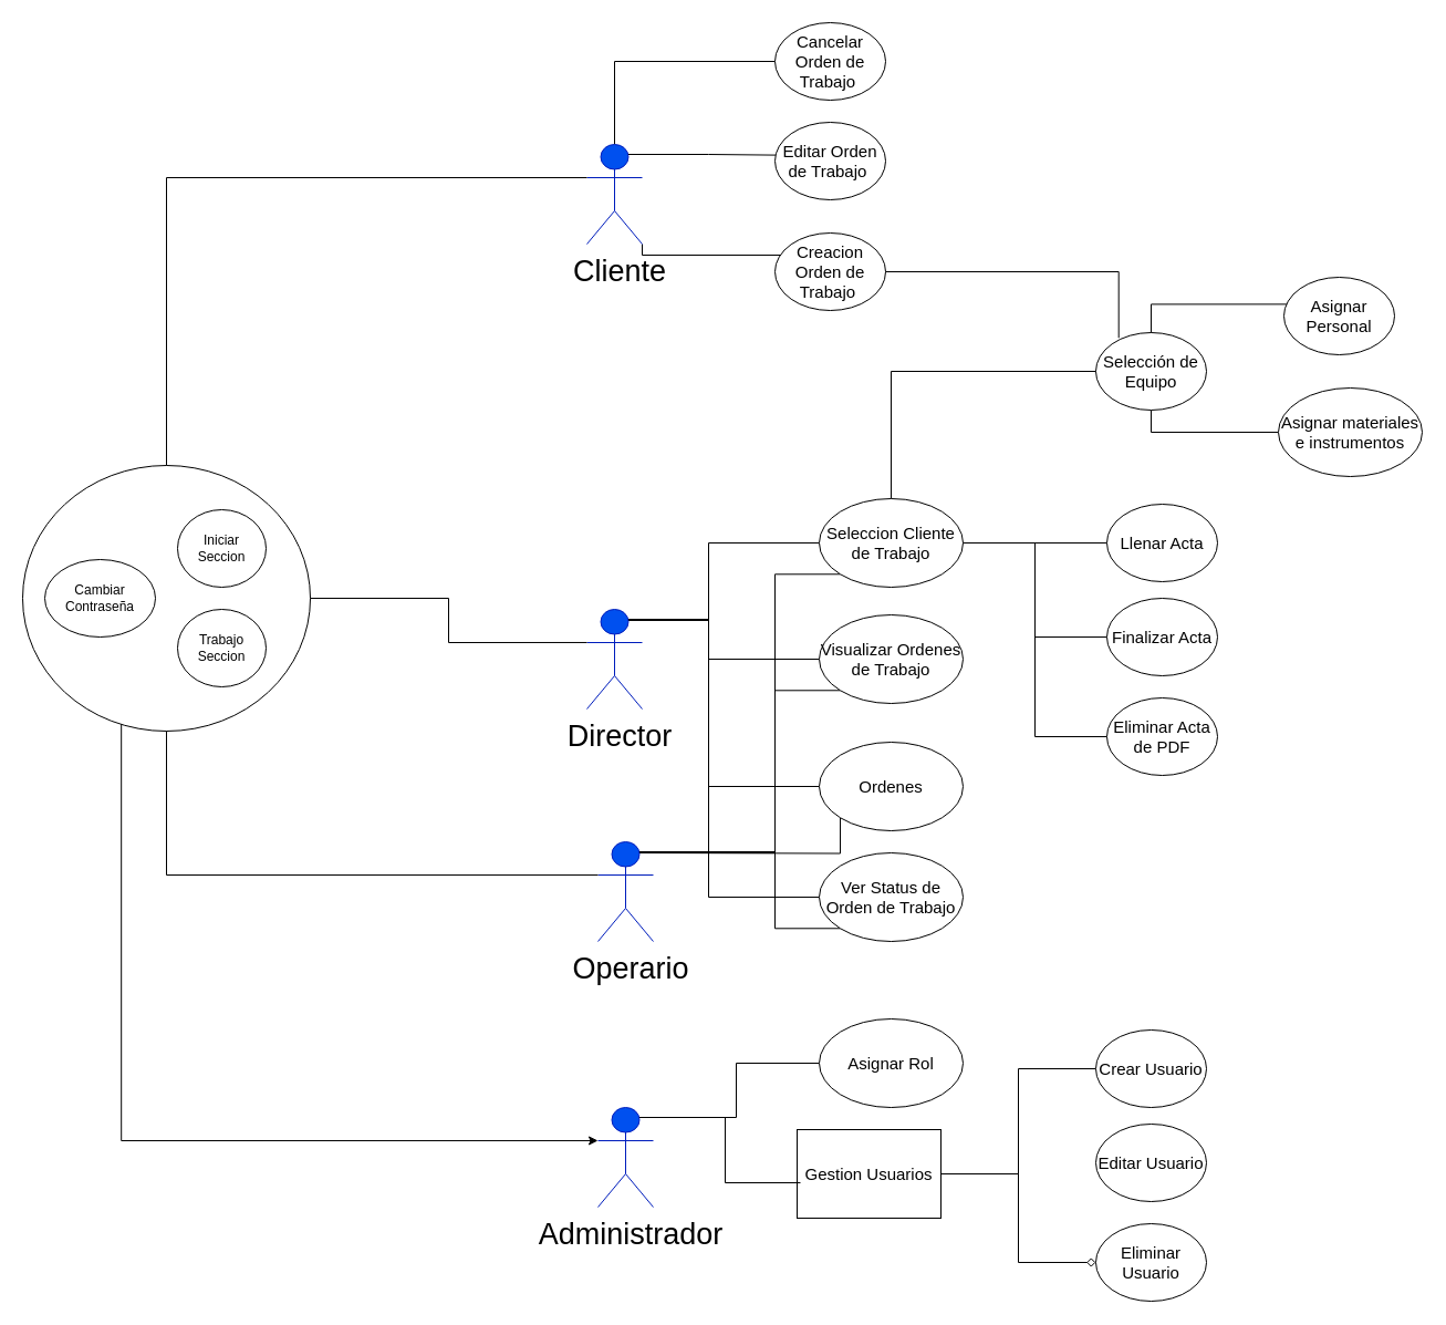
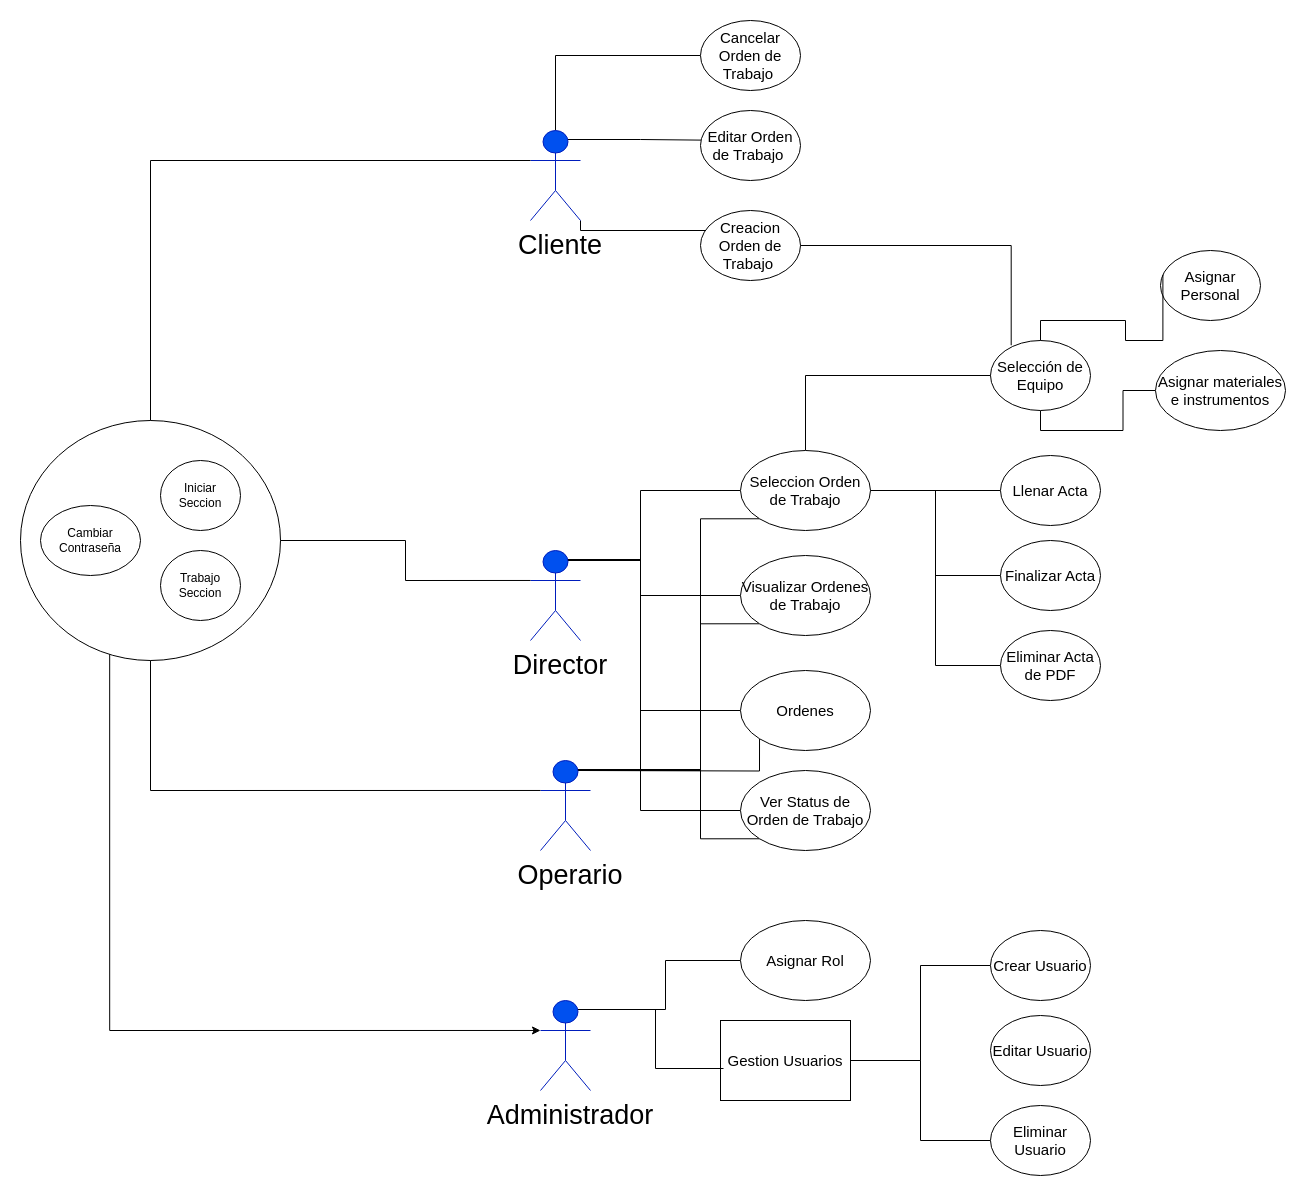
  <mxCell id="0" />
  <mxCell id="1" parent="0" />
  <mxCell id="2" value="" style="ellipse;whiteSpace=wrap;html=1;fillColor=none;" vertex="1" parent="1"><mxGeometry x="20" y="420" width="260" height="240" as="geometry" /></mxCell>
  <mxCell id="3" style="edgeStyle=orthogonalEdgeStyle;rounded=0;orthogonalLoop=1;jettySize=auto;html=1;entryX=0;entryY=0.5;entryDx=0;entryDy=0;exitX=0.5;exitY=0;exitDx=0;exitDy=0;exitPerimeter=0;endArrow=none;endFill=0;" edge="1" parent="1" source="6" target="30"><mxGeometry relative="1" as="geometry" /></mxCell>
  <mxCell id="4" style="edgeStyle=orthogonalEdgeStyle;rounded=0;orthogonalLoop=1;jettySize=auto;html=1;entryX=0.006;entryY=0.423;entryDx=0;entryDy=0;exitX=0.75;exitY=0.1;exitDx=0;exitDy=0;exitPerimeter=0;endArrow=none;endFill=0;entryPerimeter=0;" edge="1" parent="1" source="6" target="31"><mxGeometry relative="1" as="geometry" /></mxCell>
  <mxCell id="5" style="edgeStyle=orthogonalEdgeStyle;rounded=0;orthogonalLoop=1;jettySize=auto;html=1;entryX=0.054;entryY=0.329;entryDx=0;entryDy=0;exitX=1;exitY=1;exitDx=0;exitDy=0;exitPerimeter=0;entryPerimeter=0;endArrow=none;endFill=0;" edge="1" parent="1" source="6" target="32"><mxGeometry relative="1" as="geometry"><Array as="points"><mxPoint x="580" y="230" /><mxPoint x="705" y="230" /></Array></mxGeometry></mxCell>
  <mxCell id="6" value="Actor" style="shape=umlActor;verticalLabelPosition=bottom;verticalAlign=top;html=1;fillColor=#0050ef;fontColor=#ffffff;strokeColor=#001DBC;" parent="1" vertex="1"><mxGeometry x="530" y="130" width="50" height="90" as="geometry" /></mxCell>
  <mxCell id="7" style="edgeStyle=orthogonalEdgeStyle;rounded=0;orthogonalLoop=1;jettySize=auto;html=1;entryX=0;entryY=0.5;entryDx=0;entryDy=0;exitX=0.75;exitY=0.1;exitDx=0;exitDy=0;exitPerimeter=0;endArrow=none;endFill=0;strokeColor=light-dark(#000000,#F19C99);" edge="1" parent="1" source="11" target="43"><mxGeometry relative="1" as="geometry"><Array as="points"><mxPoint x="567" y="560" /><mxPoint x="640" y="560" /><mxPoint x="640" y="490" /></Array></mxGeometry></mxCell>
  <mxCell id="8" style="edgeStyle=orthogonalEdgeStyle;rounded=0;orthogonalLoop=1;jettySize=auto;html=1;exitX=0.75;exitY=0.1;exitDx=0;exitDy=0;exitPerimeter=0;entryX=0;entryY=0.5;entryDx=0;entryDy=0;endArrow=none;endFill=0;strokeColor=light-dark(#000000,#F19C99);" edge="1" parent="1" source="11" target="44"><mxGeometry relative="1" as="geometry"><Array as="points"><mxPoint x="640" y="560" /><mxPoint x="640" y="595" /></Array></mxGeometry></mxCell>
  <mxCell id="9" style="edgeStyle=orthogonalEdgeStyle;rounded=0;orthogonalLoop=1;jettySize=auto;html=1;exitX=0.75;exitY=0.1;exitDx=0;exitDy=0;exitPerimeter=0;entryX=0;entryY=0.5;entryDx=0;entryDy=0;endArrow=none;endFill=0;strokeColor=light-dark(#000000,#F19C99);" edge="1" parent="1" source="11" target="46"><mxGeometry relative="1" as="geometry"><Array as="points"><mxPoint x="640" y="559" /><mxPoint x="640" y="810" /></Array></mxGeometry></mxCell>
  <mxCell id="10" style="edgeStyle=orthogonalEdgeStyle;rounded=0;orthogonalLoop=1;jettySize=auto;html=1;entryX=0;entryY=0.5;entryDx=0;entryDy=0;endArrow=none;endFill=0;strokeColor=light-dark(#000000,#F19C99);" edge="1" parent="1" target="45"><mxGeometry relative="1" as="geometry"><mxPoint x="570" y="560" as="sourcePoint" /><Array as="points"><mxPoint x="640" y="560" /><mxPoint x="640" y="710" /></Array></mxGeometry></mxCell>
  <mxCell id="11" value="Actor" style="shape=umlActor;verticalLabelPosition=bottom;verticalAlign=top;html=1;fillColor=#0050ef;fontColor=#ffffff;strokeColor=#001DBC;" parent="1" vertex="1"><mxGeometry x="530" y="550" width="50" height="90" as="geometry" /></mxCell>
  <mxCell id="12" value="Cliente" style="text;html=1;align=center;verticalAlign=middle;whiteSpace=wrap;rounded=0;strokeWidth=9;fontColor=light-dark(#000000,#7BB4D9);fontSize=27;" parent="1" vertex="1"><mxGeometry x="530" y="230" width="60" height="30" as="geometry" /></mxCell>
  <mxCell id="13" value="Director" style="text;html=1;align=center;verticalAlign=middle;whiteSpace=wrap;rounded=0;strokeWidth=9;fontColor=light-dark(#000000,#7BB4D9);fontSize=27;" parent="1" vertex="1"><mxGeometry x="530" y="650" width="60" height="30" as="geometry" /></mxCell>
  <mxCell id="14" style="edgeStyle=orthogonalEdgeStyle;rounded=0;orthogonalLoop=1;jettySize=auto;html=1;entryX=0;entryY=1;entryDx=0;entryDy=0;exitX=0.75;exitY=0.1;exitDx=0;exitDy=0;exitPerimeter=0;endArrow=none;endFill=0;strokeColor=light-dark(#000000,#99CCFF);" edge="1" parent="1" source="18" target="43"><mxGeometry relative="1" as="geometry"><Array as="points"><mxPoint x="700" y="770" /><mxPoint x="700" y="518" /></Array></mxGeometry></mxCell>
  <mxCell id="15" style="edgeStyle=orthogonalEdgeStyle;rounded=0;orthogonalLoop=1;jettySize=auto;html=1;entryX=0;entryY=1;entryDx=0;entryDy=0;exitX=0.75;exitY=0.1;exitDx=0;exitDy=0;exitPerimeter=0;endArrow=none;endFill=0;strokeColor=light-dark(#000000,#99CCFF);" edge="1" parent="1" source="18" target="44"><mxGeometry relative="1" as="geometry"><Array as="points"><mxPoint x="700" y="769" /><mxPoint x="700" y="623" /></Array></mxGeometry></mxCell>
  <mxCell id="16" style="edgeStyle=orthogonalEdgeStyle;rounded=0;orthogonalLoop=1;jettySize=auto;html=1;entryX=0;entryY=1;entryDx=0;entryDy=0;endArrow=none;endFill=0;strokeColor=light-dark(#000000,#99CCFF);" edge="1" parent="1" target="45"><mxGeometry relative="1" as="geometry"><mxPoint x="580" y="770" as="sourcePoint" /></mxGeometry></mxCell>
  <mxCell id="17" style="edgeStyle=orthogonalEdgeStyle;rounded=0;orthogonalLoop=1;jettySize=auto;html=1;entryX=0;entryY=1;entryDx=0;entryDy=0;endArrow=none;endFill=0;strokeColor=light-dark(#000000,#99CCFF);" edge="1" parent="1" target="46"><mxGeometry relative="1" as="geometry"><mxPoint x="580" y="770" as="sourcePoint" /><Array as="points"><mxPoint x="700" y="770" /><mxPoint x="700" y="838" /></Array></mxGeometry></mxCell>
  <mxCell id="18" value="Actor" style="shape=umlActor;verticalLabelPosition=bottom;verticalAlign=top;html=1;fillColor=#0050ef;fontColor=#ffffff;strokeColor=#001DBC;" parent="1" vertex="1"><mxGeometry x="540" y="760" width="50" height="90" as="geometry" /></mxCell>
  <mxCell id="19" value="Operario" style="text;html=1;align=center;verticalAlign=middle;whiteSpace=wrap;rounded=0;strokeWidth=9;fontColor=light-dark(#000000,#7BB4D9);fontSize=27;" parent="1" vertex="1"><mxGeometry x="540" y="860" width="60" height="30" as="geometry" /></mxCell>
  <mxCell id="20" style="edgeStyle=orthogonalEdgeStyle;rounded=0;orthogonalLoop=1;jettySize=auto;html=1;exitX=0.75;exitY=0.1;exitDx=0;exitDy=0;exitPerimeter=0;entryX=0;entryY=0.5;entryDx=0;entryDy=0;endArrow=none;endFill=0;strokeColor=light-dark(#000000,#9AC7BF);" edge="1" parent="1" source="21" target="50"><mxGeometry relative="1" as="geometry" /></mxCell>
  <mxCell id="21" value="Actor" style="shape=umlActor;verticalLabelPosition=bottom;verticalAlign=top;html=1;fillColor=#0050ef;fontColor=#ffffff;strokeColor=#001DBC;" parent="1" vertex="1"><mxGeometry x="540" y="1000" width="50" height="90" as="geometry" /></mxCell>
  <mxCell id="22" value="Administrador" style="text;html=1;align=center;verticalAlign=middle;whiteSpace=wrap;rounded=0;strokeWidth=9;fontColor=light-dark(#000000,#7BB4D9);fontSize=27;" parent="1" vertex="1"><mxGeometry x="540" y="1100" width="60" height="30" as="geometry" /></mxCell>
  <mxCell id="23" value="Cambiar Contraseña" style="ellipse;whiteSpace=wrap;html=1;" vertex="1" parent="1"><mxGeometry x="40" y="505" width="100" height="70" as="geometry" /></mxCell>
  <mxCell id="24" value="Iniciar Seccion" style="ellipse;whiteSpace=wrap;html=1;" vertex="1" parent="1"><mxGeometry x="160" y="460" width="80" height="70" as="geometry" /></mxCell>
  <mxCell id="25" value="Trabajo Seccion" style="ellipse;whiteSpace=wrap;html=1;" vertex="1" parent="1"><mxGeometry x="160" y="550" width="80" height="70" as="geometry" /></mxCell>
  <mxCell id="26" style="edgeStyle=orthogonalEdgeStyle;rounded=0;orthogonalLoop=1;jettySize=auto;html=1;exitX=0.5;exitY=0;exitDx=0;exitDy=0;endArrow=none;endFill=0;" edge="1" parent="1" source="2" target="6"><mxGeometry relative="1" as="geometry"><Array as="points"><mxPoint x="150" y="160" /></Array></mxGeometry></mxCell>
  <mxCell id="27" style="edgeStyle=orthogonalEdgeStyle;rounded=0;orthogonalLoop=1;jettySize=auto;html=1;entryX=0;entryY=0.333;entryDx=0;entryDy=0;entryPerimeter=0;endArrow=none;endFill=0;" edge="1" parent="1" source="2" target="11"><mxGeometry relative="1" as="geometry" /></mxCell>
  <mxCell id="28" style="edgeStyle=orthogonalEdgeStyle;rounded=0;orthogonalLoop=1;jettySize=auto;html=1;entryX=0;entryY=0.333;entryDx=0;entryDy=0;entryPerimeter=0;endArrow=none;endFill=0;" edge="1" parent="1" source="2" target="18"><mxGeometry relative="1" as="geometry"><Array as="points"><mxPoint x="150" y="790" /></Array></mxGeometry></mxCell>
  <mxCell id="29" style="edgeStyle=orthogonalEdgeStyle;rounded=0;orthogonalLoop=1;jettySize=auto;html=1;entryX=0;entryY=0.333;entryDx=0;entryDy=0;entryPerimeter=0;exitX=0.343;exitY=0.974;exitDx=0;exitDy=0;exitPerimeter=0;" edge="1" parent="1" source="2" target="21"><mxGeometry relative="1" as="geometry"><mxPoint x="110" y="660" as="sourcePoint" /><Array as="points"><mxPoint x="109" y="1030" /></Array></mxGeometry></mxCell>
  <mxCell id="30" value="Cancelar Orden de Trabajo&amp;nbsp;" style="ellipse;whiteSpace=wrap;html=1;fontSize=15;" vertex="1" parent="1"><mxGeometry x="700" y="20" width="100" height="70" as="geometry" /></mxCell>
  <mxCell id="31" value="Editar Orden de Trabajo&amp;nbsp;" style="ellipse;whiteSpace=wrap;html=1;fontSize=15;" vertex="1" parent="1"><mxGeometry x="700" y="110" width="100" height="70" as="geometry" /></mxCell>
  <mxCell id="32" value="Creacion Orden de Trabajo&amp;nbsp;" style="ellipse;whiteSpace=wrap;html=1;fontSize=15;" vertex="1" parent="1"><mxGeometry x="700" y="210" width="100" height="70" as="geometry" /></mxCell>
  <mxCell id="33" style="edgeStyle=orthogonalEdgeStyle;rounded=0;orthogonalLoop=1;jettySize=auto;html=1;exitX=0.5;exitY=1;exitDx=0;exitDy=0;endArrow=none;endFill=0;" edge="1" parent="1" source="34" target="36"><mxGeometry relative="1" as="geometry" /></mxCell>
- <mxCell id="34" value="Selección de Equipo" style="ellipse;whiteSpace=wrap;html=1;fontSize=15;" vertex="1" parent="1"><mxGeometry x="990" y="300" width="100" height="70" as="geometry" /></mxCell>
+ <mxCell id="34" value="Selección de Equipo" style="ellipse;whiteSpace=wrap;html=1;fontSize=15;" vertex="1" parent="1"><mxGeometry x="990" y="340" width="100" height="70" as="geometry" /></mxCell>
  <mxCell id="35" value="Asignar Personal" style="ellipse;whiteSpace=wrap;html=1;fontSize=15;" vertex="1" parent="1"><mxGeometry x="1160" y="250" width="100" height="70" as="geometry" /></mxCell>
  <mxCell id="36" value="Asignar materiales e instrumentos" style="ellipse;whiteSpace=wrap;html=1;fontSize=15;" vertex="1" parent="1"><mxGeometry x="1155" y="350" width="130" height="80" as="geometry" /></mxCell>
  <mxCell id="37" style="edgeStyle=orthogonalEdgeStyle;rounded=0;orthogonalLoop=1;jettySize=auto;html=1;entryX=0.024;entryY=0.348;entryDx=0;entryDy=0;entryPerimeter=0;exitX=0.5;exitY=0;exitDx=0;exitDy=0;endArrow=none;endFill=0;" edge="1" parent="1" source="34" target="35"><mxGeometry relative="1" as="geometry" /></mxCell>
  <mxCell id="38" style="edgeStyle=orthogonalEdgeStyle;rounded=0;orthogonalLoop=1;jettySize=auto;html=1;entryX=0.207;entryY=0.068;entryDx=0;entryDy=0;entryPerimeter=0;endArrow=none;endFill=0;" edge="1" parent="1" source="32" target="34"><mxGeometry relative="1" as="geometry" /></mxCell>
  <mxCell id="39" style="edgeStyle=orthogonalEdgeStyle;rounded=0;orthogonalLoop=1;jettySize=auto;html=1;entryX=0;entryY=0.5;entryDx=0;entryDy=0;exitX=0.5;exitY=0;exitDx=0;exitDy=0;endArrow=none;endFill=0;" edge="1" parent="1" source="43" target="34"><mxGeometry relative="1" as="geometry" /></mxCell>
  <mxCell id="40" style="edgeStyle=orthogonalEdgeStyle;rounded=0;orthogonalLoop=1;jettySize=auto;html=1;entryX=0;entryY=0.5;entryDx=0;entryDy=0;endArrow=none;endFill=0;strokeColor=light-dark(#000000,#FF9999);" edge="1" parent="1" source="43" target="47"><mxGeometry relative="1" as="geometry" /></mxCell>
  <mxCell id="41" style="edgeStyle=orthogonalEdgeStyle;rounded=0;orthogonalLoop=1;jettySize=auto;html=1;entryX=0;entryY=0.5;entryDx=0;entryDy=0;endArrow=none;endFill=0;strokeColor=light-dark(#000000,#FF9999);" edge="1" parent="1" source="43" target="48"><mxGeometry relative="1" as="geometry" /></mxCell>
  <mxCell id="42" style="edgeStyle=orthogonalEdgeStyle;rounded=0;orthogonalLoop=1;jettySize=auto;html=1;entryX=0;entryY=0.5;entryDx=0;entryDy=0;endArrow=none;endFill=0;strokeColor=light-dark(#000000,#FF9999);" edge="1" parent="1" source="43" target="49"><mxGeometry relative="1" as="geometry" /></mxCell>
- <mxCell id="43" value="Seleccion Cliente de Trabajo" style="ellipse;whiteSpace=wrap;html=1;fontSize=15;" vertex="1" parent="1"><mxGeometry x="740" y="450" width="130" height="80" as="geometry" /></mxCell>
+ <mxCell id="43" value="Seleccion Orden de Trabajo" style="ellipse;whiteSpace=wrap;html=1;fontSize=15;" vertex="1" parent="1"><mxGeometry x="740" y="450" width="130" height="80" as="geometry" /></mxCell>
  <mxCell id="44" value="Visualizar Ordenes de Trabajo" style="ellipse;whiteSpace=wrap;html=1;fontSize=15;" vertex="1" parent="1"><mxGeometry x="740" y="555" width="130" height="80" as="geometry" /></mxCell>
  <mxCell id="45" value="Ordenes" style="ellipse;whiteSpace=wrap;html=1;fontSize=15;" vertex="1" parent="1"><mxGeometry x="740" y="670" width="130" height="80" as="geometry" /></mxCell>
  <mxCell id="46" value="V&lt;span style=&quot;background-color: transparent; color: light-dark(rgb(0, 0, 0), rgb(255, 255, 255));&quot;&gt;er Status de Orden de Trabajo&lt;/span&gt;" style="ellipse;whiteSpace=wrap;html=1;fontSize=15;" vertex="1" parent="1"><mxGeometry x="740" y="770" width="130" height="80" as="geometry" /></mxCell>
  <mxCell id="47" value="Llenar Acta" style="ellipse;whiteSpace=wrap;html=1;fontSize=15;" vertex="1" parent="1"><mxGeometry x="1000" y="455" width="100" height="70" as="geometry" /></mxCell>
  <mxCell id="48" value="Finalizar Acta" style="ellipse;whiteSpace=wrap;html=1;fontSize=15;" vertex="1" parent="1"><mxGeometry x="1000" y="540" width="100" height="70" as="geometry" /></mxCell>
  <mxCell id="49" value="Eliminar Acta de PDF" style="ellipse;whiteSpace=wrap;html=1;fontSize=15;" vertex="1" parent="1"><mxGeometry x="1000" y="630" width="100" height="70" as="geometry" /></mxCell>
  <mxCell id="50" value="Asignar Rol" style="ellipse;whiteSpace=wrap;html=1;fontSize=15;" vertex="1" parent="1"><mxGeometry x="740" y="920" width="130" height="80" as="geometry" /></mxCell>
  <mxCell id="51" style="edgeStyle=orthogonalEdgeStyle;rounded=0;orthogonalLoop=1;jettySize=auto;html=1;entryX=0;entryY=0.5;entryDx=0;entryDy=0;endArrow=none;endFill=0;strokeColor=light-dark(#000000,#9AC7BF);" edge="1" parent="1" source="53" target="55"><mxGeometry relative="1" as="geometry" /></mxCell>
- <mxCell id="52" style="edgeStyle=orthogonalEdgeStyle;rounded=0;orthogonalLoop=1;jettySize=auto;html=1;entryX=0;entryY=0.5;entryDx=0;entryDy=0;endArrow=diamond;endFill=0;strokeColor=light-dark(#000000,#9AC7BF);" edge="1" parent="1" source="53" target="57"><mxGeometry relative="1" as="geometry" /></mxCell>
+ <mxCell id="52" style="edgeStyle=orthogonalEdgeStyle;rounded=0;orthogonalLoop=1;jettySize=auto;html=1;entryX=0;entryY=0.5;entryDx=0;entryDy=0;endArrow=none;endFill=0;strokeColor=light-dark(#000000,#9AC7BF);" edge="1" parent="1" source="53" target="57"><mxGeometry relative="1" as="geometry" /></mxCell>
  <mxCell id="53" value="Gestion Usuarios" style="whiteSpace=wrap;html=1;fontSize=15;rounded=0;" vertex="1" parent="1"><mxGeometry x="720" y="1020" width="130" height="80" as="geometry" /></mxCell>
  <mxCell id="54" style="edgeStyle=orthogonalEdgeStyle;rounded=0;orthogonalLoop=1;jettySize=auto;html=1;entryX=0.023;entryY=0.6;entryDx=0;entryDy=0;entryPerimeter=0;exitX=0.75;exitY=0.1;exitDx=0;exitDy=0;exitPerimeter=0;endArrow=none;endFill=0;strokeColor=light-dark(#000000,#9AC7BF);" edge="1" parent="1" source="21" target="53"><mxGeometry relative="1" as="geometry" /></mxCell>
  <mxCell id="55" value="Crear Usuario" style="ellipse;whiteSpace=wrap;html=1;fontSize=15;" vertex="1" parent="1"><mxGeometry x="990" y="930" width="100" height="70" as="geometry" /></mxCell>
  <mxCell id="56" value="Editar Usuario" style="ellipse;whiteSpace=wrap;html=1;fontSize=15;" vertex="1" parent="1"><mxGeometry x="990" y="1015" width="100" height="70" as="geometry" /></mxCell>
  <mxCell id="57" value="Eliminar Usuario" style="ellipse;whiteSpace=wrap;html=1;fontSize=15;" vertex="1" parent="1"><mxGeometry x="990" y="1105" width="100" height="70" as="geometry" /></mxCell>
